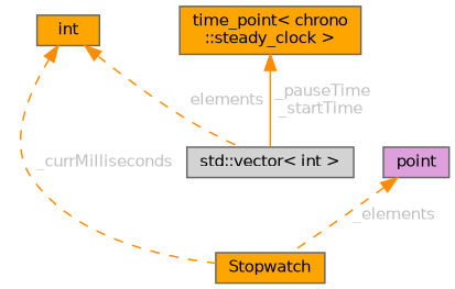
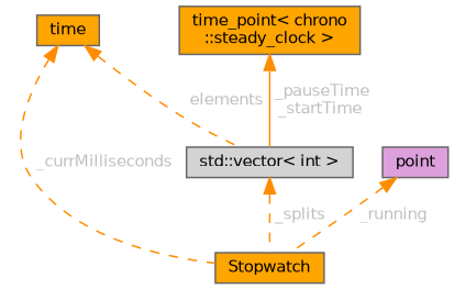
  digraph {
    node [color=gray40 fillcolor=orange fontname=Helvetica fontsize=10 shape=box style=filled]
    edge [color=darkorange dir=back fontcolor=grey fontname=Helvetica fontsize=10 labelfontname=Helvetica labelfontsize=10 style=dashed]
    n1 [fontcolor=black height=0.2 label=Stopwatch width=0.4]
-   n2 [height=0.2 label=int width=0.4]
+   n2 [height=0.2 label=time width=0.4]
    n3 [fillcolor=lightgrey height=0.2 label="std::vector\< int \>" width=0.4]
    n4 [fillcolor=plum height=0.2 label=point width=0.4]
    n5 [height=0.2 label="time_point\< chrono\l::steady_clock \>" width=0.4]
    n2 -> n1 [label=" _currMilliseconds"]
    n2 -> n3 [label=" elements"]
-   n4 -> n1 [label=" _elements"]
+   n3 -> n1 [label=" _splits"]
+   n4 -> n1 [label=" _running"]
    n5 -> n3 [label=" _pauseTime\n_startTime" style=solid]
  }
